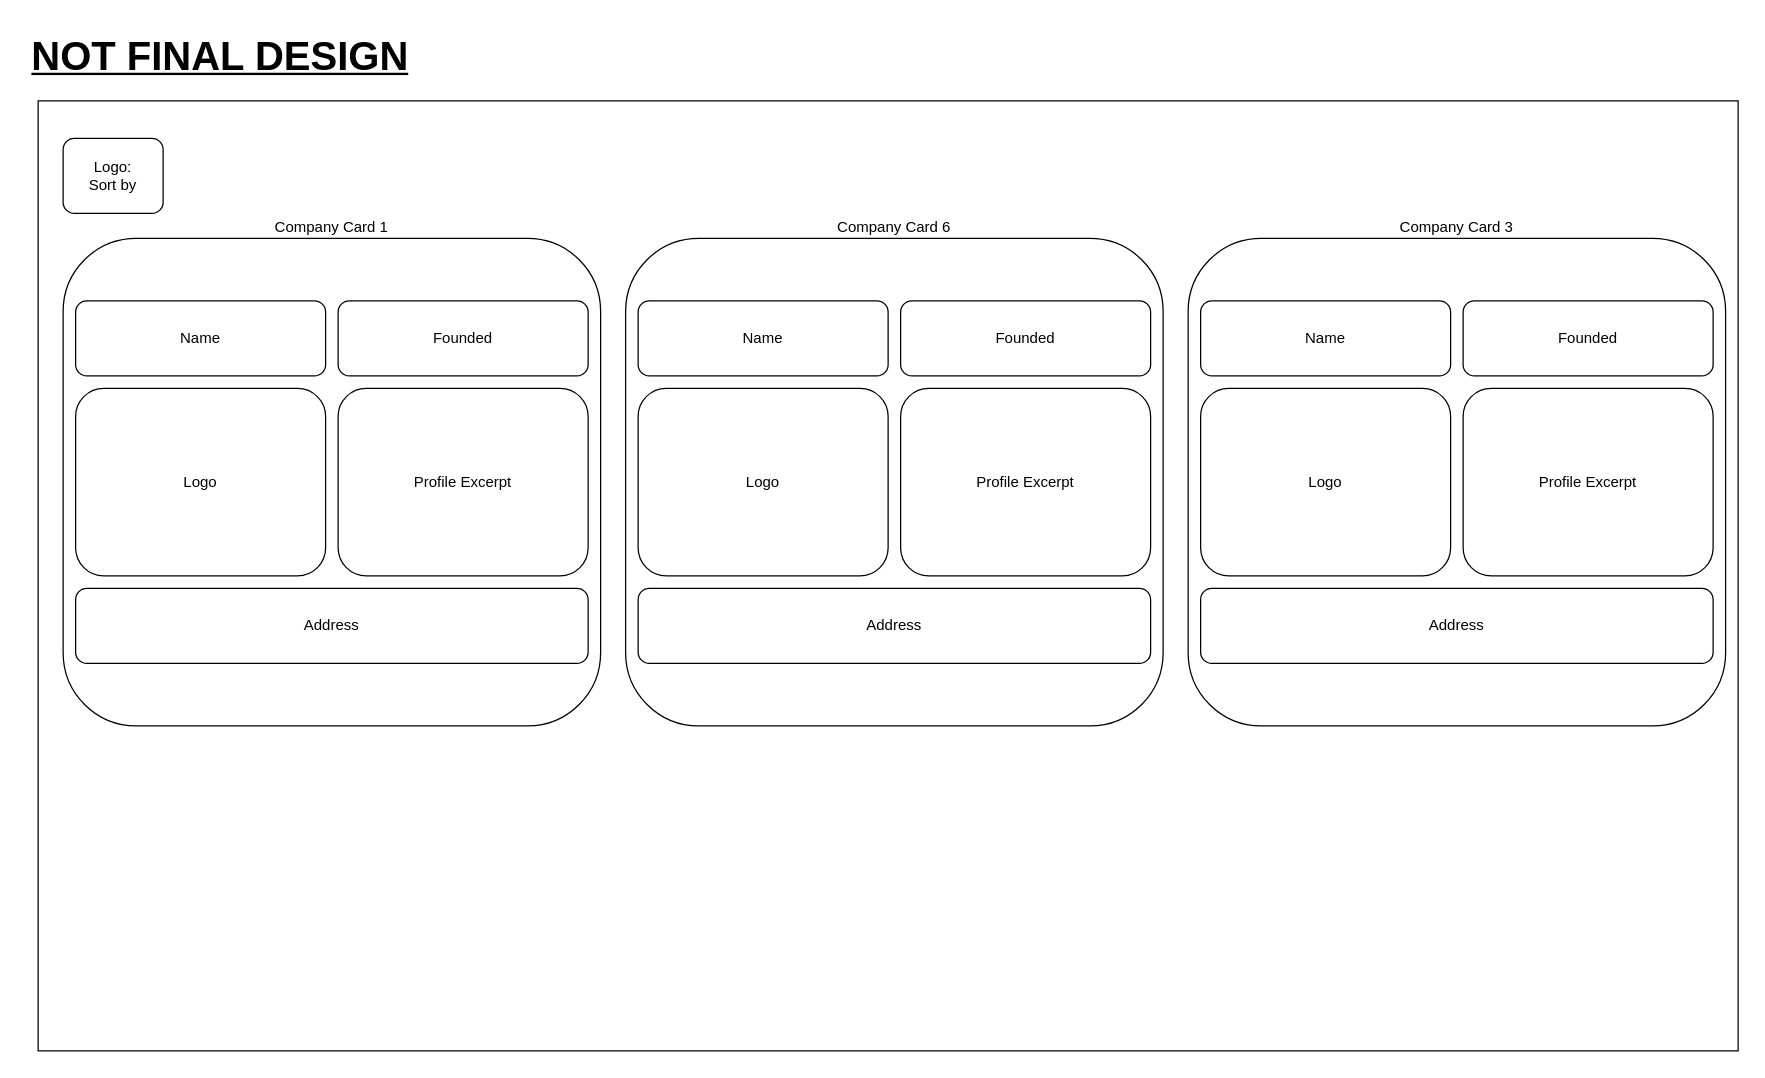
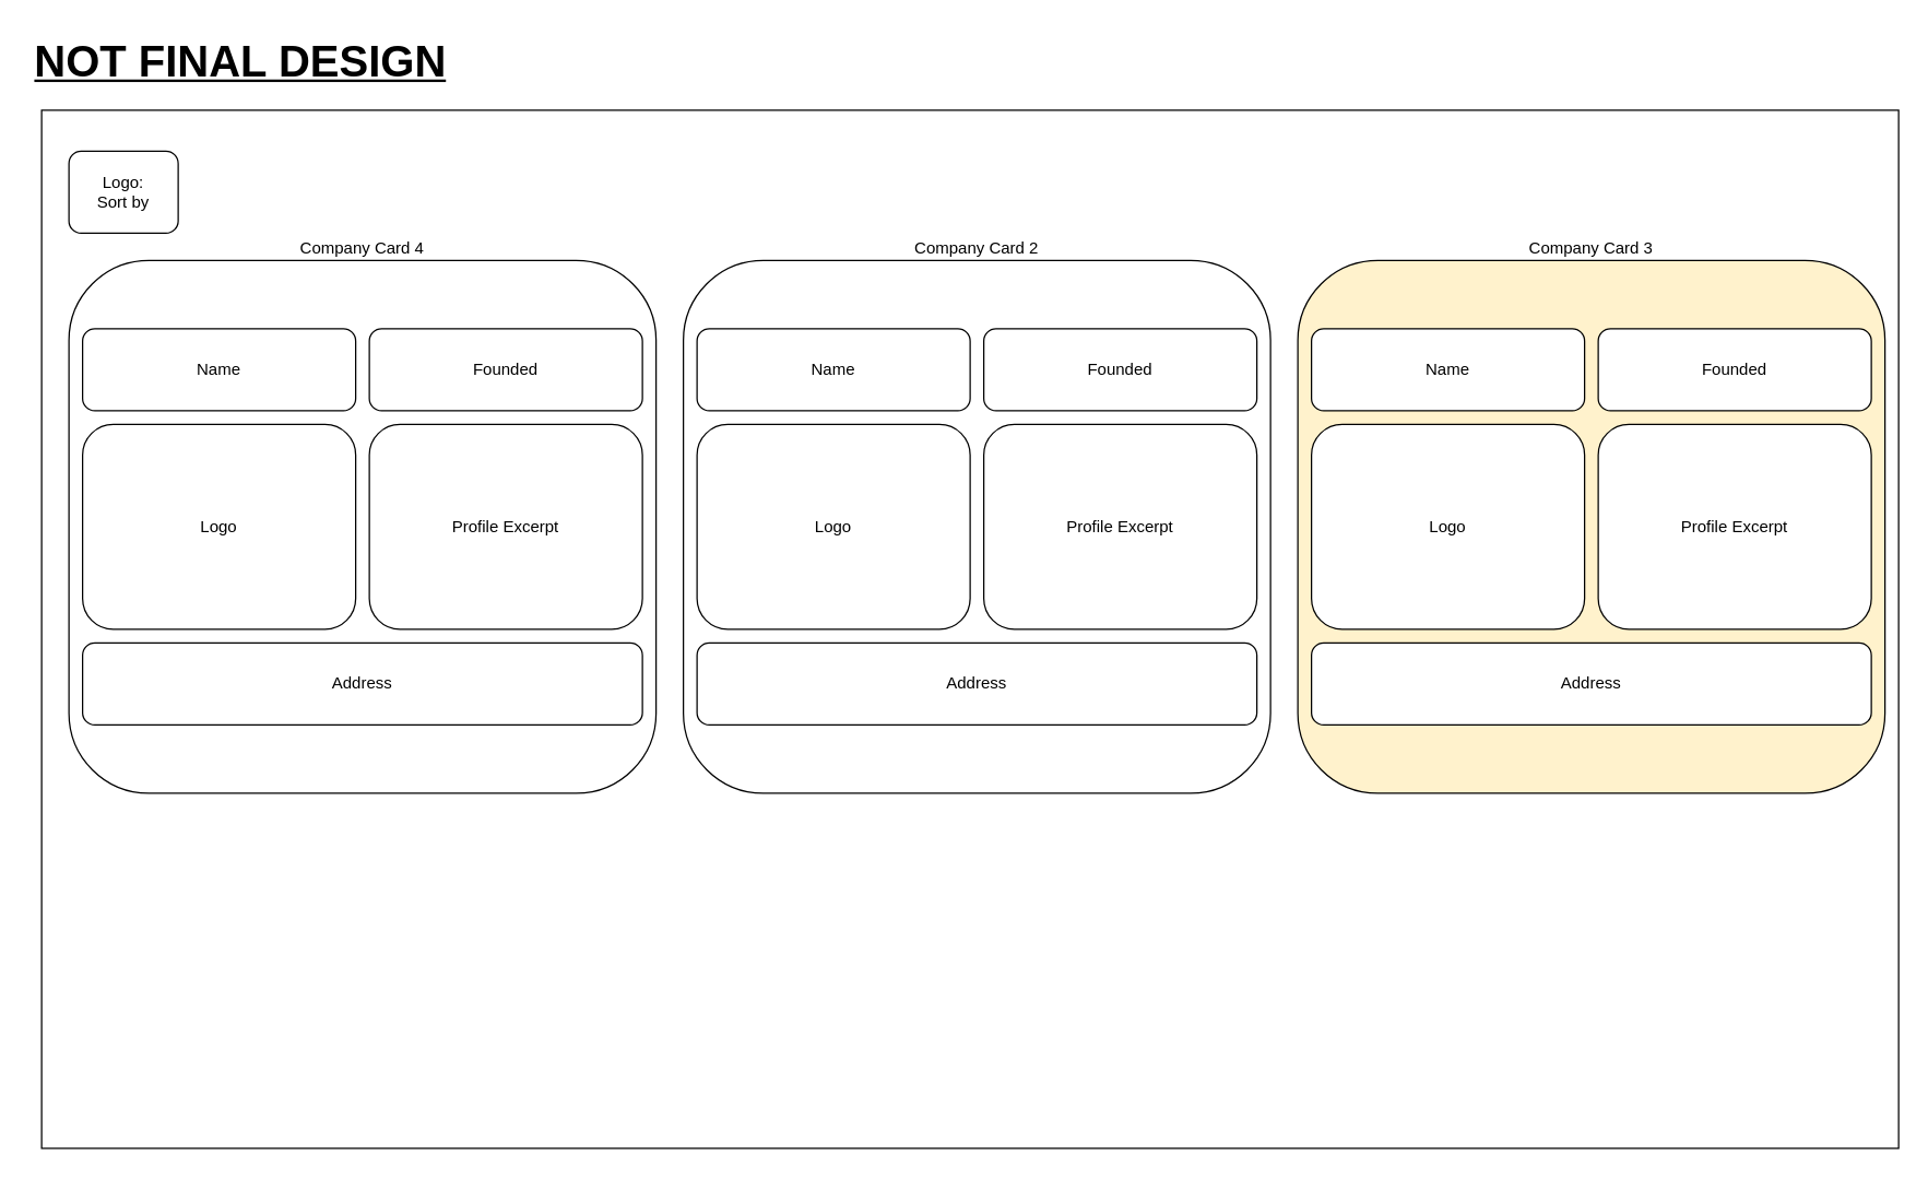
  <mxCell id="0" />
  <mxCell id="1" parent="0" />
  <mxCell id="2" value="" style="rounded=0;whiteSpace=wrap;html=1;" parent="1" vertex="1"><mxGeometry x="30" y="80" width="1360" height="760" as="geometry" /></mxCell>
  <mxCell id="3" value="&lt;h1&gt;&lt;u&gt;&lt;font style=&quot;font-size: 32px;&quot;&gt;NOT FINAL DESIGN&lt;/font&gt;&lt;/u&gt;&lt;/h1&gt;" style="text;html=1;strokeColor=none;fillColor=none;spacing=5;spacingTop=-20;whiteSpace=wrap;overflow=hidden;rounded=0;" parent="1" vertex="1"><mxGeometry x="20" y="20" width="360" height="40" as="geometry" /></mxCell>
  <mxCell id="4" value="Logo:&lt;br&gt;Sort by" style="rounded=1;whiteSpace=wrap;html=1;" parent="1" vertex="1"><mxGeometry x="50" y="110" width="80" height="60" as="geometry" /></mxCell>
  <mxCell id="5" value="Name" style="rounded=1;whiteSpace=wrap;html=1;" vertex="1" parent="1"><mxGeometry x="60" y="240" width="200" height="60" as="geometry" /></mxCell>
  <mxCell id="6" value="Founded&lt;span style=&quot;color: rgba(0, 0, 0, 0); font-family: monospace; font-size: 0px; text-align: start;&quot;&gt;%3CmxGraphModel%3E%3Croot%3E%3CmxCell%20id%3D%220%22%2F%3E%3CmxCell%20id%3D%221%22%20parent%3D%220%22%2F%3E%3CmxCell%20id%3D%222%22%20value%3D%22Name%22%20style%3D%22rounded%3D1%3BwhiteSpace%3Dwrap%3Bhtml%3D1%3B%22%20vertex%3D%221%22%20parent%3D%221%22%3E%3CmxGeometry%20x%3D%2270%22%20y%3D%22200%22%20width%3D%22200%22%20height%3D%2260%22%20as%3D%22geometry%22%2F%3E%3C%2FmxCell%3E%3C%2Froot%3E%3C%2FmxGraphModel%3E&lt;/span&gt;" style="rounded=1;whiteSpace=wrap;html=1;" vertex="1" parent="1"><mxGeometry x="270" y="240" width="200" height="60" as="geometry" /></mxCell>
  <mxCell id="7" value="Logo" style="rounded=1;whiteSpace=wrap;html=1;" vertex="1" parent="1"><mxGeometry x="60" y="310" width="200" height="150" as="geometry" /></mxCell>
  <mxCell id="8" value="" style="group" vertex="1" connectable="0" parent="1"><mxGeometry x="50" y="190" width="430" height="390" as="geometry" /></mxCell>
- <mxCell id="9" value="Company Card 1" style="rounded=1;whiteSpace=wrap;html=1;labelPosition=center;verticalLabelPosition=top;align=center;verticalAlign=bottom;" vertex="1" parent="8"><mxGeometry width="430" height="390" as="geometry" /></mxCell>
+ <mxCell id="9" value="Company Card 4" style="rounded=1;whiteSpace=wrap;html=1;labelPosition=center;verticalLabelPosition=top;align=center;verticalAlign=bottom;" vertex="1" parent="8"><mxGeometry width="430" height="390" as="geometry" /></mxCell>
  <mxCell id="10" value="Profile Excerpt" style="rounded=1;whiteSpace=wrap;html=1;" vertex="1" parent="8"><mxGeometry x="220" y="120" width="200" height="150" as="geometry" /></mxCell>
  <mxCell id="11" value="Address" style="rounded=1;whiteSpace=wrap;html=1;" vertex="1" parent="8"><mxGeometry x="10" y="280" width="410" height="60" as="geometry" /></mxCell>
  <mxCell id="12" value="Founded&lt;span style=&quot;color: rgba(0, 0, 0, 0); font-family: monospace; font-size: 0px; text-align: start;&quot;&gt;%3CmxGraphModel%3E%3Croot%3E%3CmxCell%20id%3D%220%22%2F%3E%3CmxCell%20id%3D%221%22%20parent%3D%220%22%2F%3E%3CmxCell%20id%3D%222%22%20value%3D%22Name%22%20style%3D%22rounded%3D1%3BwhiteSpace%3Dwrap%3Bhtml%3D1%3B%22%20vertex%3D%221%22%20parent%3D%221%22%3E%3CmxGeometry%20x%3D%2270%22%20y%3D%22200%22%20width%3D%22200%22%20height%3D%2260%22%20as%3D%22geometry%22%2F%3E%3C%2FmxCell%3E%3C%2Froot%3E%3C%2FmxGraphModel%3E&lt;/span&gt;" style="rounded=1;whiteSpace=wrap;html=1;" vertex="1" parent="8"><mxGeometry x="220" y="50" width="200" height="60" as="geometry" /></mxCell>
  <mxCell id="13" value="Name" style="rounded=1;whiteSpace=wrap;html=1;" vertex="1" parent="8"><mxGeometry x="10" y="50" width="200" height="60" as="geometry" /></mxCell>
  <mxCell id="14" value="Logo" style="rounded=1;whiteSpace=wrap;html=1;" vertex="1" parent="8"><mxGeometry x="10" y="120" width="200" height="150" as="geometry" /></mxCell>
  <mxCell id="15" value="" style="group" vertex="1" connectable="0" parent="1"><mxGeometry x="500" y="190" width="430" height="390" as="geometry" /></mxCell>
- <mxCell id="16" value="Company Card 6" style="rounded=1;whiteSpace=wrap;html=1;labelPosition=center;verticalLabelPosition=top;align=center;verticalAlign=bottom;" vertex="1" parent="15"><mxGeometry width="430" height="390" as="geometry" /></mxCell>
+ <mxCell id="16" value="Company Card 2" style="rounded=1;whiteSpace=wrap;html=1;labelPosition=center;verticalLabelPosition=top;align=center;verticalAlign=bottom;" vertex="1" parent="15"><mxGeometry width="430" height="390" as="geometry" /></mxCell>
  <mxCell id="17" value="Profile Excerpt" style="rounded=1;whiteSpace=wrap;html=1;" vertex="1" parent="15"><mxGeometry x="220" y="120" width="200" height="150" as="geometry" /></mxCell>
  <mxCell id="18" value="Address" style="rounded=1;whiteSpace=wrap;html=1;" vertex="1" parent="15"><mxGeometry x="10" y="280" width="410" height="60" as="geometry" /></mxCell>
  <mxCell id="19" value="Founded&lt;span style=&quot;color: rgba(0, 0, 0, 0); font-family: monospace; font-size: 0px; text-align: start;&quot;&gt;%3CmxGraphModel%3E%3Croot%3E%3CmxCell%20id%3D%220%22%2F%3E%3CmxCell%20id%3D%221%22%20parent%3D%220%22%2F%3E%3CmxCell%20id%3D%222%22%20value%3D%22Name%22%20style%3D%22rounded%3D1%3BwhiteSpace%3Dwrap%3Bhtml%3D1%3B%22%20vertex%3D%221%22%20parent%3D%221%22%3E%3CmxGeometry%20x%3D%2270%22%20y%3D%22200%22%20width%3D%22200%22%20height%3D%2260%22%20as%3D%22geometry%22%2F%3E%3C%2FmxCell%3E%3C%2Froot%3E%3C%2FmxGraphModel%3E&lt;/span&gt;" style="rounded=1;whiteSpace=wrap;html=1;" vertex="1" parent="15"><mxGeometry x="220" y="50" width="200" height="60" as="geometry" /></mxCell>
  <mxCell id="20" value="Name" style="rounded=1;whiteSpace=wrap;html=1;" vertex="1" parent="15"><mxGeometry x="10" y="50" width="200" height="60" as="geometry" /></mxCell>
  <mxCell id="21" value="Logo" style="rounded=1;whiteSpace=wrap;html=1;" vertex="1" parent="15"><mxGeometry x="10" y="120" width="200" height="150" as="geometry" /></mxCell>
  <mxCell id="22" value="" style="group" vertex="1" connectable="0" parent="1"><mxGeometry x="950" y="190" width="430" height="390" as="geometry" /></mxCell>
- <mxCell id="23" value="Company Card 3" style="rounded=1;whiteSpace=wrap;html=1;labelPosition=center;verticalLabelPosition=top;align=center;verticalAlign=bottom;" vertex="1" parent="22"><mxGeometry width="430" height="390" as="geometry" /></mxCell>
+ <mxCell id="23" value="Company Card 3" style="rounded=1;whiteSpace=wrap;html=1;labelPosition=center;verticalLabelPosition=top;align=center;verticalAlign=bottom;fillColor=#fff2cc;" vertex="1" parent="22"><mxGeometry width="430" height="390" as="geometry" /></mxCell>
  <mxCell id="24" value="Profile Excerpt" style="rounded=1;whiteSpace=wrap;html=1;" vertex="1" parent="22"><mxGeometry x="220" y="120" width="200" height="150" as="geometry" /></mxCell>
  <mxCell id="25" value="Address" style="rounded=1;whiteSpace=wrap;html=1;" vertex="1" parent="22"><mxGeometry x="10" y="280" width="410" height="60" as="geometry" /></mxCell>
  <mxCell id="26" value="Founded&lt;span style=&quot;color: rgba(0, 0, 0, 0); font-family: monospace; font-size: 0px; text-align: start;&quot;&gt;%3CmxGraphModel%3E%3Croot%3E%3CmxCell%20id%3D%220%22%2F%3E%3CmxCell%20id%3D%221%22%20parent%3D%220%22%2F%3E%3CmxCell%20id%3D%222%22%20value%3D%22Name%22%20style%3D%22rounded%3D1%3BwhiteSpace%3Dwrap%3Bhtml%3D1%3B%22%20vertex%3D%221%22%20parent%3D%221%22%3E%3CmxGeometry%20x%3D%2270%22%20y%3D%22200%22%20width%3D%22200%22%20height%3D%2260%22%20as%3D%22geometry%22%2F%3E%3C%2FmxCell%3E%3C%2Froot%3E%3C%2FmxGraphModel%3E&lt;/span&gt;" style="rounded=1;whiteSpace=wrap;html=1;" vertex="1" parent="22"><mxGeometry x="220" y="50" width="200" height="60" as="geometry" /></mxCell>
  <mxCell id="27" value="Name" style="rounded=1;whiteSpace=wrap;html=1;" vertex="1" parent="22"><mxGeometry x="10" y="50" width="200" height="60" as="geometry" /></mxCell>
  <mxCell id="28" value="Logo" style="rounded=1;whiteSpace=wrap;html=1;" vertex="1" parent="22"><mxGeometry x="10" y="120" width="200" height="150" as="geometry" /></mxCell>
